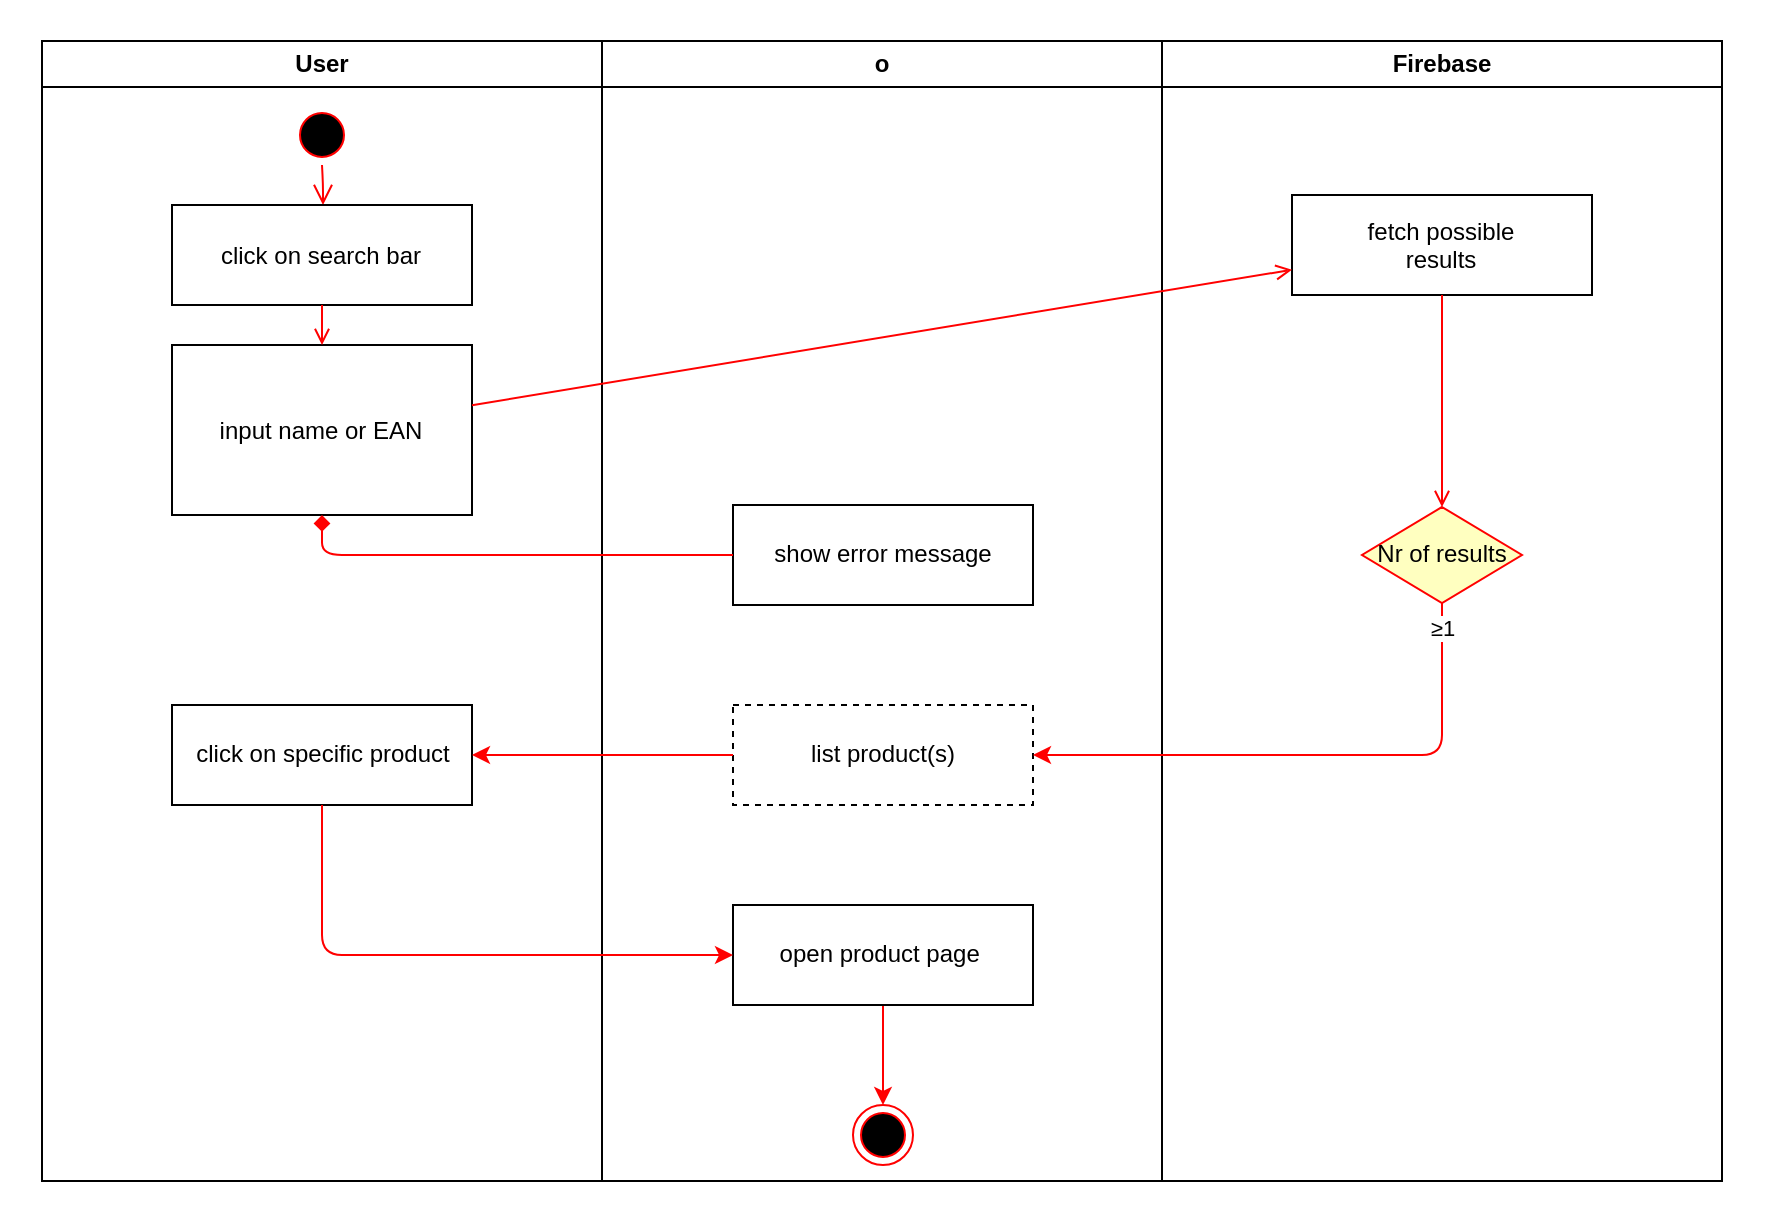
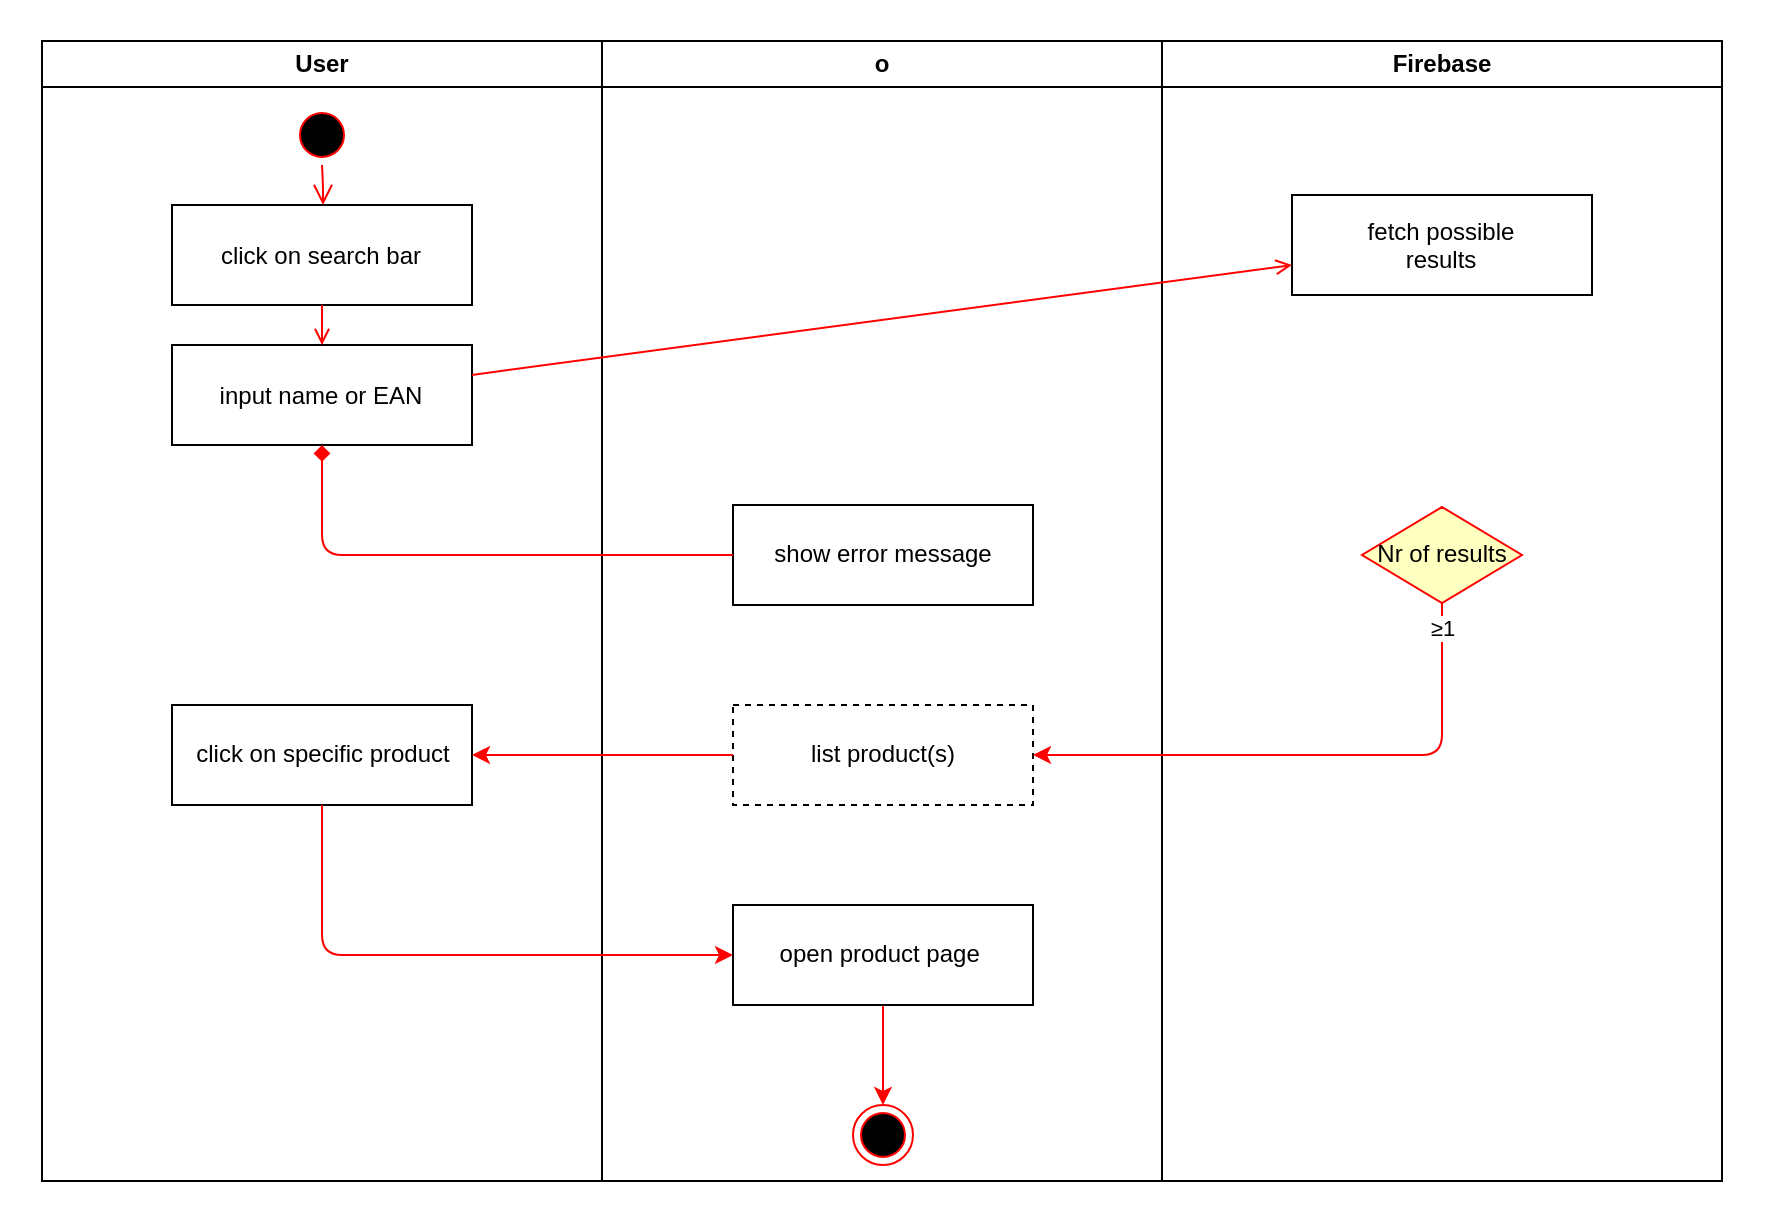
  <mxCell id="0" />
  <mxCell id="1" parent="0" />
  <mxCell id="2" value="User" style="swimlane;whiteSpace=wrap;movable=0;" vertex="1" parent="1"><mxGeometry x="20.5" y="20" width="280" height="570" as="geometry" /></mxCell>
  <mxCell id="3" value="" style="ellipse;shape=startState;fillColor=#000000;strokeColor=#ff0000;" vertex="1" parent="2"><mxGeometry x="125" y="32" width="30" height="30" as="geometry" /></mxCell>
  <mxCell id="4" value="" style="edgeStyle=elbowEdgeStyle;elbow=horizontal;verticalAlign=bottom;endArrow=open;endSize=8;endFill=1;rounded=1;strokeColor=#FF0000;" edge="1" parent="2" source="3" target="5"><mxGeometry x="100" y="40" as="geometry"><mxPoint x="115" y="110" as="targetPoint" /></mxGeometry></mxCell>
  <mxCell id="5" value="click on search bar" style="" vertex="1" parent="2"><mxGeometry x="65" y="82" width="150" height="50" as="geometry" /></mxCell>
- <mxCell id="6" value="input name or EAN" style="" vertex="1" parent="2"><mxGeometry x="65" y="152" width="150" height="85" as="geometry" /></mxCell>
+ <mxCell id="6" value="input name or EAN" style="" vertex="1" parent="2"><mxGeometry x="65" y="152" width="150" height="50" as="geometry" /></mxCell>
  <mxCell id="7" value="" style="endArrow=open;endFill=1;rounded=1;strokeColor=#FF0000;" edge="1" parent="2" source="5" target="6"><mxGeometry relative="1" as="geometry" /></mxCell>
  <mxCell id="8" value="click on specific product" style="html=1;" vertex="1" parent="2"><mxGeometry x="65" y="332" width="150" height="50" as="geometry" /></mxCell>
  <mxCell id="9" value="o" style="swimlane;whiteSpace=wrap;startSize=23;movable=0;" vertex="1" parent="1"><mxGeometry x="300.5" y="20" width="280" height="570" as="geometry" /></mxCell>
  <mxCell id="10" value="list product(s)" style="html=1;dashed=1;" vertex="1" parent="9"><mxGeometry x="65.5" y="332" width="150" height="50" as="geometry" /></mxCell>
  <mxCell id="11" value="show error message" style="html=1;" vertex="1" parent="9"><mxGeometry x="65.5" y="232" width="150" height="50" as="geometry" /></mxCell>
  <mxCell id="12" value="" style="ellipse;html=1;shape=endState;fillColor=#000000;strokeColor=#ff0000;" vertex="1" parent="9"><mxGeometry x="125.5" y="532" width="30" height="30" as="geometry" /></mxCell>
  <mxCell id="13" style="edgeStyle=orthogonalEdgeStyle;rounded=0;orthogonalLoop=1;jettySize=auto;html=1;exitX=0.5;exitY=1;exitDx=0;exitDy=0;entryX=0.5;entryY=0;entryDx=0;entryDy=0;strokeColor=#FF0000;" edge="1" parent="9" source="14" target="12"><mxGeometry relative="1" as="geometry" /></mxCell>
  <mxCell id="14" value="open product page&amp;nbsp;" style="html=1;" vertex="1" parent="9"><mxGeometry x="65.5" y="432" width="150" height="50" as="geometry" /></mxCell>
  <mxCell id="15" value="Firebase" style="swimlane;whiteSpace=wrap;startSize=23;movable=0;" vertex="1" parent="1"><mxGeometry x="580.5" y="20" width="280" height="570" as="geometry" /></mxCell>
  <mxCell id="16" value="fetch possible&#10;results" style="" vertex="1" parent="15"><mxGeometry x="65" y="77" width="150" height="50" as="geometry" /></mxCell>
- <mxCell id="17" value="" style="endArrow=open;endFill=1;rounded=1;entryX=0.5;entryY=0;entryDx=0;entryDy=0;strokeColor=#FF0000;" edge="1" parent="15" source="16" target="18"><mxGeometry relative="1" as="geometry"><mxPoint x="-260" y="350" as="targetPoint" /></mxGeometry></mxCell>
  <mxCell id="18" value="&lt;font color=&quot;#000000&quot;&gt;Nr of results&lt;/font&gt;" style="rhombus;whiteSpace=wrap;html=1;fillColor=#ffffc0;strokeColor=#ff0000;" vertex="1" parent="15"><mxGeometry x="100" y="233" width="80" height="48" as="geometry" /></mxCell>
  <mxCell id="19" value="" style="endArrow=open;endFill=1;rounded=1;strokeColor=#FF0000;" edge="1" parent="1" source="6" target="16"><mxGeometry relative="1" as="geometry" /></mxCell>
  <mxCell id="20" style="edgeStyle=orthogonalEdgeStyle;rounded=1;orthogonalLoop=1;jettySize=auto;html=1;exitX=0;exitY=0.5;exitDx=0;exitDy=0;entryX=0.5;entryY=1;entryDx=0;entryDy=0;strokeColor=#FF0000;endArrow=diamond;" edge="1" parent="1" source="11" target="6"><mxGeometry relative="1" as="geometry" /></mxCell>
  <mxCell id="21" style="edgeStyle=orthogonalEdgeStyle;rounded=1;orthogonalLoop=1;jettySize=auto;html=1;exitX=0.5;exitY=1;exitDx=0;exitDy=0;entryX=1;entryY=0.5;entryDx=0;entryDy=0;strokeColor=#FF0000;" edge="1" parent="1" source="18" target="10"><mxGeometry relative="1" as="geometry" /></mxCell>
  <mxCell id="22" value="&lt;span style=&quot;text-align: left&quot;&gt;≥1&lt;/span&gt;" style="edgeLabel;html=1;align=center;verticalAlign=middle;resizable=0;points=[];" connectable="0" vertex="1" parent="21"><mxGeometry x="-0.917" relative="1" as="geometry"><mxPoint as="offset" /></mxGeometry></mxCell>
  <mxCell id="23" style="edgeStyle=orthogonalEdgeStyle;rounded=1;orthogonalLoop=1;jettySize=auto;html=1;exitX=0;exitY=0.5;exitDx=0;exitDy=0;entryX=1;entryY=0.5;entryDx=0;entryDy=0;strokeColor=#FF0000;" edge="1" parent="1" source="10" target="8"><mxGeometry relative="1" as="geometry" /></mxCell>
  <mxCell id="24" style="edgeStyle=orthogonalEdgeStyle;rounded=1;orthogonalLoop=1;jettySize=auto;html=1;exitX=0.5;exitY=1;exitDx=0;exitDy=0;entryX=0;entryY=0.5;entryDx=0;entryDy=0;strokeColor=#FF0000;" edge="1" parent="1" source="8" target="14"><mxGeometry relative="1" as="geometry" /></mxCell>
